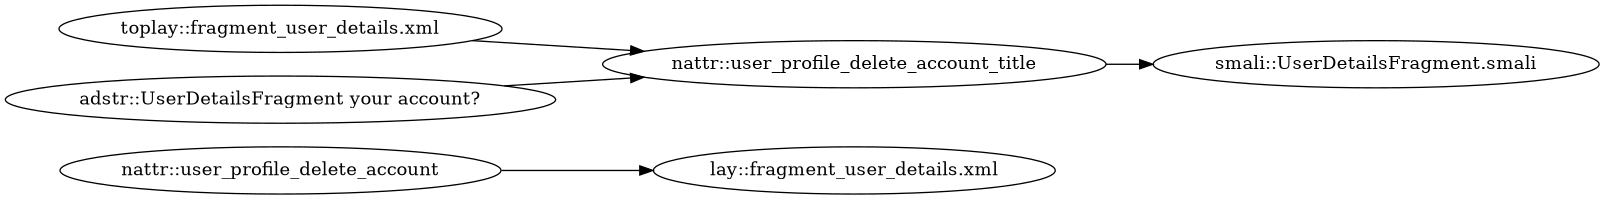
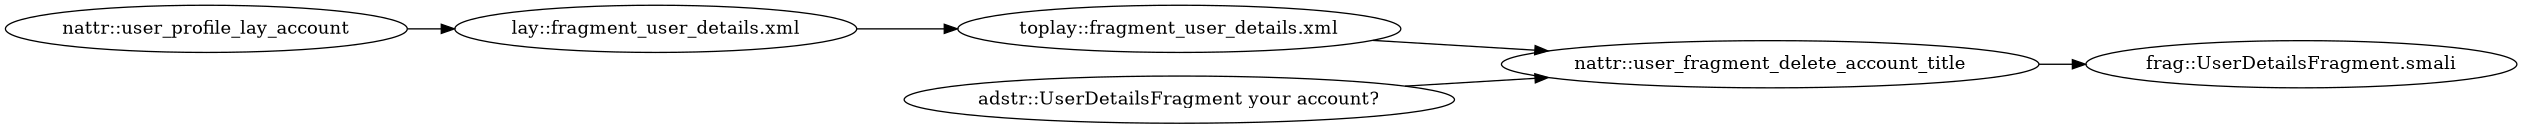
  digraph {
    rankdir=LR
-   "nattr::user_profile_delete_account"
+   "nattr::user_profile_delete_account" [label="nattr::user_profile_lay_account"]
    "lay::fragment_user_details.xml"
    "toplay::fragment_user_details.xml"
    n4 [label="adstr::UserDetailsFragment your account?"]
-   "nattr::user_profile_delete_account_title"
-   "frag::UserDetailsFragment.smali" [label="smali::UserDetailsFragment.smali"]
+   "nattr::user_profile_delete_account_title" [label="nattr::user_fragment_delete_account_title"]
+   "frag::UserDetailsFragment.smali"
    "nattr::user_profile_delete_account" -> "lay::fragment_user_details.xml"
+   "lay::fragment_user_details.xml" -> "toplay::fragment_user_details.xml"
    "toplay::fragment_user_details.xml" -> "nattr::user_profile_delete_account_title"
    n4 -> "nattr::user_profile_delete_account_title"
    "nattr::user_profile_delete_account_title" -> "frag::UserDetailsFragment.smali"
  }
